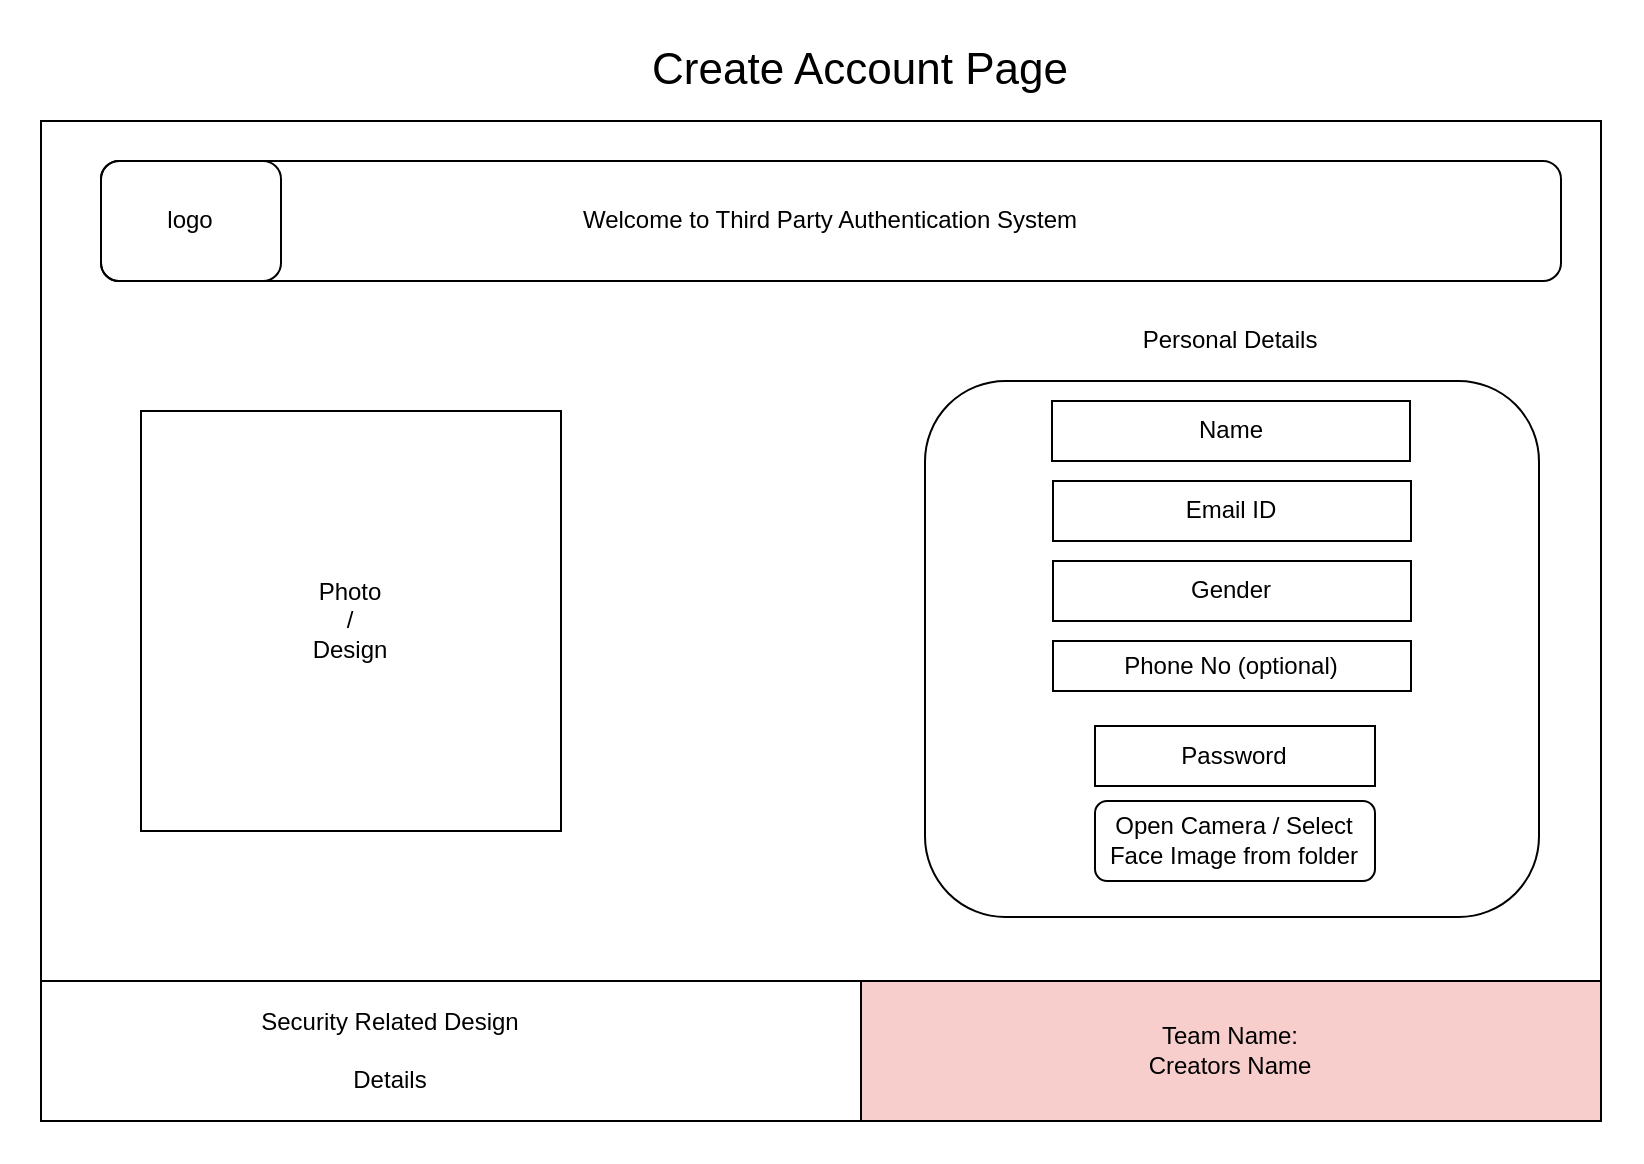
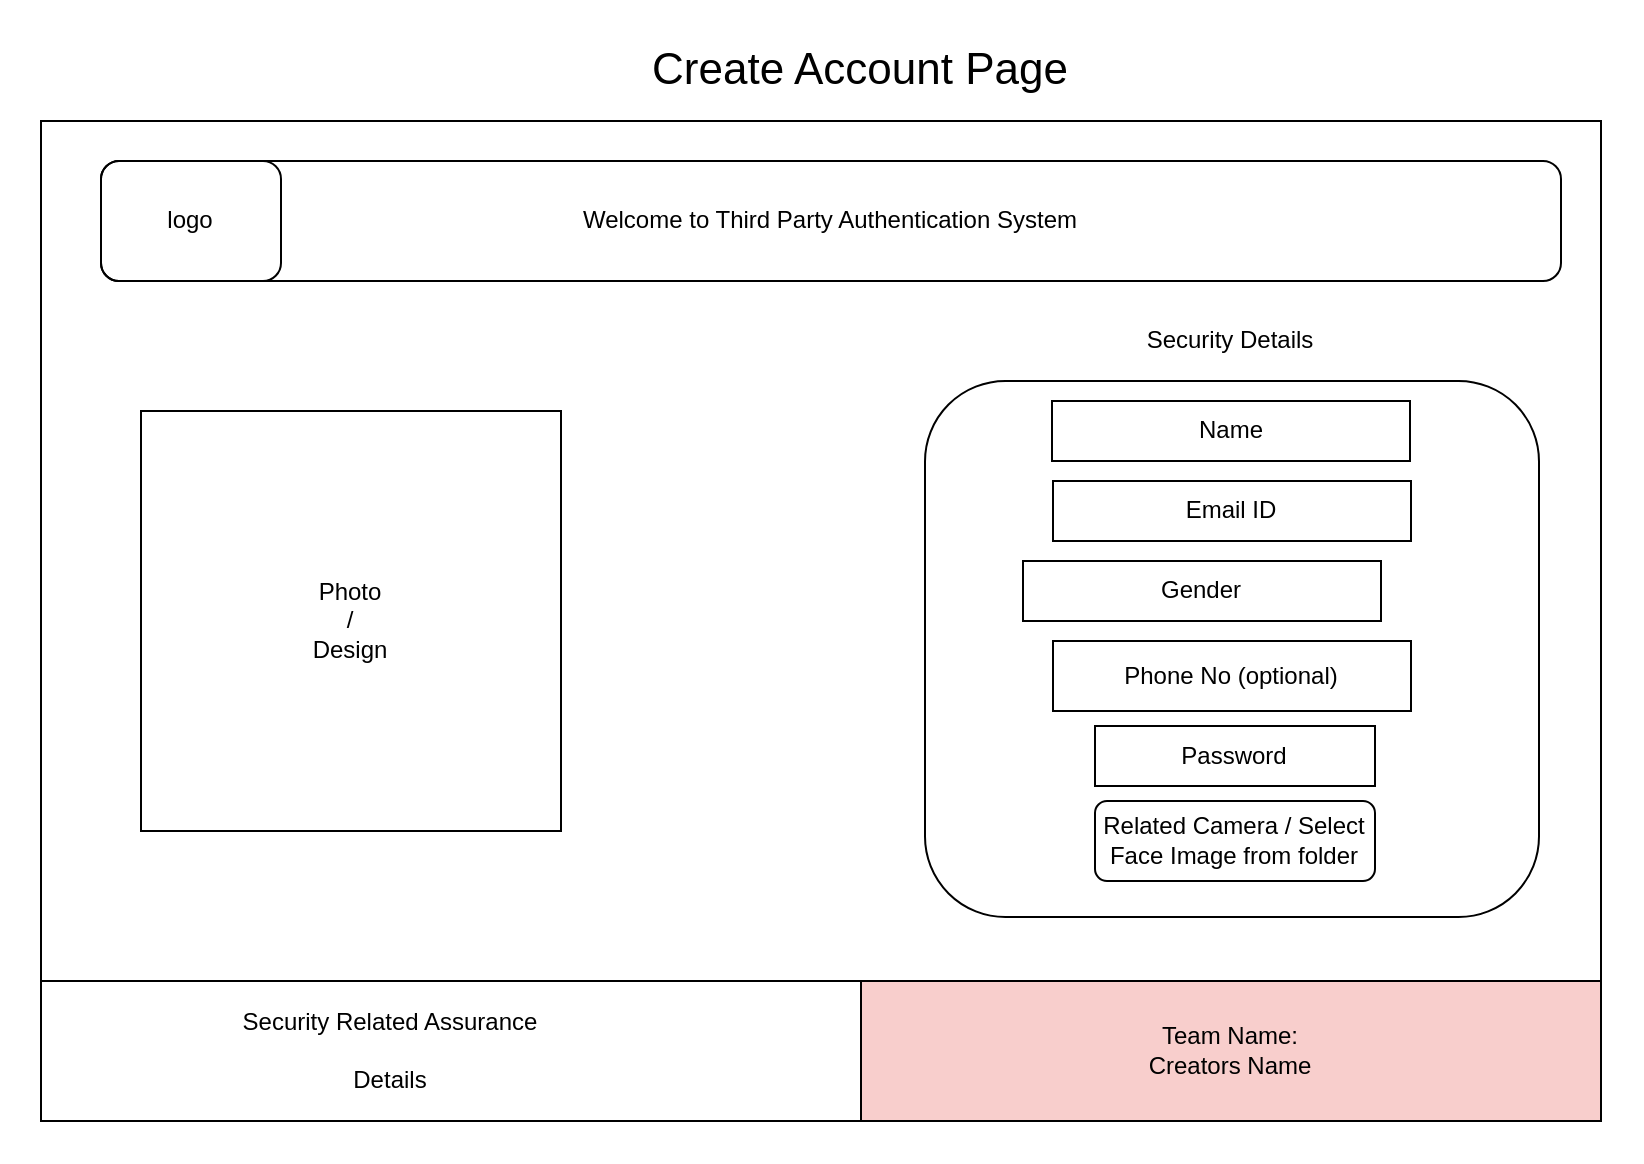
  <mxCell id="0" />
  <mxCell id="1" parent="0" />
  <mxCell id="2" value="" style="rounded=0;whiteSpace=wrap;html=1;" parent="1" vertex="1"><mxGeometry x="20" y="60" width="780" height="500" as="geometry" /></mxCell>
  <mxCell id="3" value="" style="rounded=1;whiteSpace=wrap;html=1;" parent="1" vertex="1"><mxGeometry x="50" y="80" width="730" height="60" as="geometry" /></mxCell>
  <mxCell id="4" value="Welcome to Third Party Authentication System" style="text;html=1;strokeColor=none;fillColor=none;align=center;verticalAlign=middle;whiteSpace=wrap;rounded=0;" parent="1" vertex="1"><mxGeometry x="80" y="100" width="670" height="20" as="geometry" /></mxCell>
  <mxCell id="5" value="" style="whiteSpace=wrap;html=1;aspect=fixed;" parent="1" vertex="1"><mxGeometry x="70" y="205" width="210" height="210" as="geometry" /></mxCell>
  <mxCell id="6" value="Photo / Design" style="text;html=1;strokeColor=none;fillColor=none;align=center;verticalAlign=middle;whiteSpace=wrap;rounded=0;" parent="1" vertex="1"><mxGeometry x="155" y="300" width="40" height="20" as="geometry" /></mxCell>
  <mxCell id="7" value="" style="rounded=0;whiteSpace=wrap;html=1;" parent="1" vertex="1"><mxGeometry x="20" y="490" width="780" height="70" as="geometry" /></mxCell>
- <mxCell id="8" value="Security Related Design&lt;br&gt;&lt;br&gt;Details" style="text;html=1;strokeColor=none;fillColor=none;align=center;verticalAlign=middle;whiteSpace=wrap;rounded=0;" parent="1" vertex="1"><mxGeometry x="70" y="502.5" width="250" height="45" as="geometry" /></mxCell>
+ <mxCell id="8" value="Security Related Assurance&lt;br&gt;&lt;br&gt;Details" style="text;html=1;strokeColor=none;fillColor=none;align=center;verticalAlign=middle;whiteSpace=wrap;rounded=0;" parent="1" vertex="1"><mxGeometry x="70" y="502.5" width="250" height="45" as="geometry" /></mxCell>
  <mxCell id="9" value="Team Name:&lt;br&gt;Creators Name" style="rounded=0;whiteSpace=wrap;html=1;fillColor=#f8cecc;" parent="1" vertex="1"><mxGeometry x="430" y="490" width="370" height="70" as="geometry" /></mxCell>
  <mxCell id="10" value="&lt;font style=&quot;font-size: 22px&quot;&gt;Create Account Page&lt;/font&gt;" style="text;html=1;strokeColor=none;fillColor=none;align=center;verticalAlign=middle;whiteSpace=wrap;rounded=0;" parent="1" vertex="1"><mxGeometry x="290" y="20" width="280" height="30" as="geometry" /></mxCell>
  <mxCell id="11" value="" style="rounded=1;whiteSpace=wrap;html=1;fillColor=none;" parent="1" vertex="1"><mxGeometry x="462" y="190" width="307" height="268" as="geometry" /></mxCell>
- <mxCell id="12" value="Personal Details" style="text;html=1;strokeColor=none;fillColor=none;align=center;verticalAlign=middle;whiteSpace=wrap;rounded=0;" parent="1" vertex="1"><mxGeometry x="555" y="160" width="120" height="20" as="geometry" /></mxCell>
+ <mxCell id="12" value="Security Details" style="text;html=1;strokeColor=none;fillColor=none;align=center;verticalAlign=middle;whiteSpace=wrap;rounded=0;" parent="1" vertex="1"><mxGeometry x="555" y="160" width="120" height="20" as="geometry" /></mxCell>
  <mxCell id="13" value="Name" style="rounded=0;whiteSpace=wrap;html=1;fillColor=none;" parent="1" vertex="1"><mxGeometry x="525.5" y="200" width="179" height="30" as="geometry" /></mxCell>
  <mxCell id="14" value="Email ID" style="rounded=0;whiteSpace=wrap;html=1;fillColor=none;" parent="1" vertex="1"><mxGeometry x="526" y="240" width="179" height="30" as="geometry" /></mxCell>
- <mxCell id="15" value="Gender" style="rounded=0;whiteSpace=wrap;html=1;fillColor=none;" parent="1" vertex="1"><mxGeometry x="526" y="280" width="179" height="30" as="geometry" /></mxCell>
- <mxCell id="16" value="Phone No (optional)" style="rounded=0;whiteSpace=wrap;html=1;fillColor=none;" parent="1" vertex="1"><mxGeometry x="526" y="320" width="179" height="25" as="geometry" /></mxCell>
+ <mxCell id="15" value="Gender" style="rounded=0;whiteSpace=wrap;html=1;fillColor=none;" parent="1" vertex="1"><mxGeometry x="511" y="280" width="179" height="30" as="geometry" /></mxCell>
+ <mxCell id="16" value="Phone No (optional)" style="rounded=0;whiteSpace=wrap;html=1;fillColor=none;" parent="1" vertex="1"><mxGeometry x="526" y="320" width="179" height="35" as="geometry" /></mxCell>
  <mxCell id="17" value="logo" style="rounded=1;whiteSpace=wrap;html=1;fillColor=none;" parent="1" vertex="1"><mxGeometry x="50" y="80" width="90" height="60" as="geometry" /></mxCell>
  <mxCell id="18" value="Password" style="rounded=0;whiteSpace=wrap;html=1;fillColor=none;" parent="1" vertex="1"><mxGeometry x="547" y="362.5" width="140" height="30" as="geometry" /></mxCell>
- <mxCell id="19" value="Open Camera / Select Face Image from folder" style="rounded=1;whiteSpace=wrap;html=1;fillColor=none;" parent="1" vertex="1"><mxGeometry x="547" y="400" width="140" height="40" as="geometry" /></mxCell>
+ <mxCell id="19" value="Related Camera / Select Face Image from folder" style="rounded=1;whiteSpace=wrap;html=1;fillColor=none;" parent="1" vertex="1"><mxGeometry x="547" y="400" width="140" height="40" as="geometry" /></mxCell>
